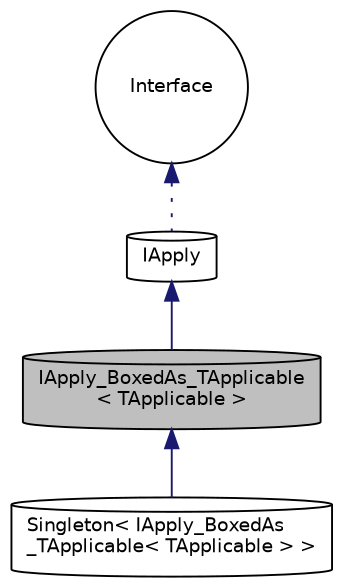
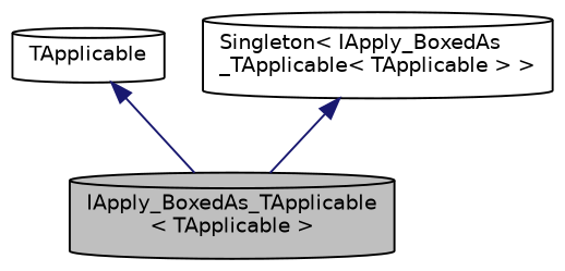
  digraph {
    node [color=black fillcolor=white fontname=Helvetica fontsize=10 shape=cylinder style=filled]
    edge [color=midnightblue dir=back fontname=Helvetica fontsize=10 labelfontname=Helvetica labelfontsize=10 style=solid]
    n1 [fillcolor=grey75 fontcolor=black height=0.2 label="IApply_BoxedAs_TApplicable\l\< TApplicable \>" width=0.4]
-   n2 [height=0.2 label=IApply width=0.4]
-   n3 [height=0.2 label=Interface shape=circle width=0.4]
+   n2 [height=0.2 label=TApplicable width=0.4]
    n4 [height=0.2 label="Singleton\< IApply_BoxedAs\l_TApplicable\< TApplicable \> \>" width=0.4]
    n2 -> n1
-   n3 -> n2 [style=dotted]
-   n1 -> n4
+   n4 -> n1
  }
